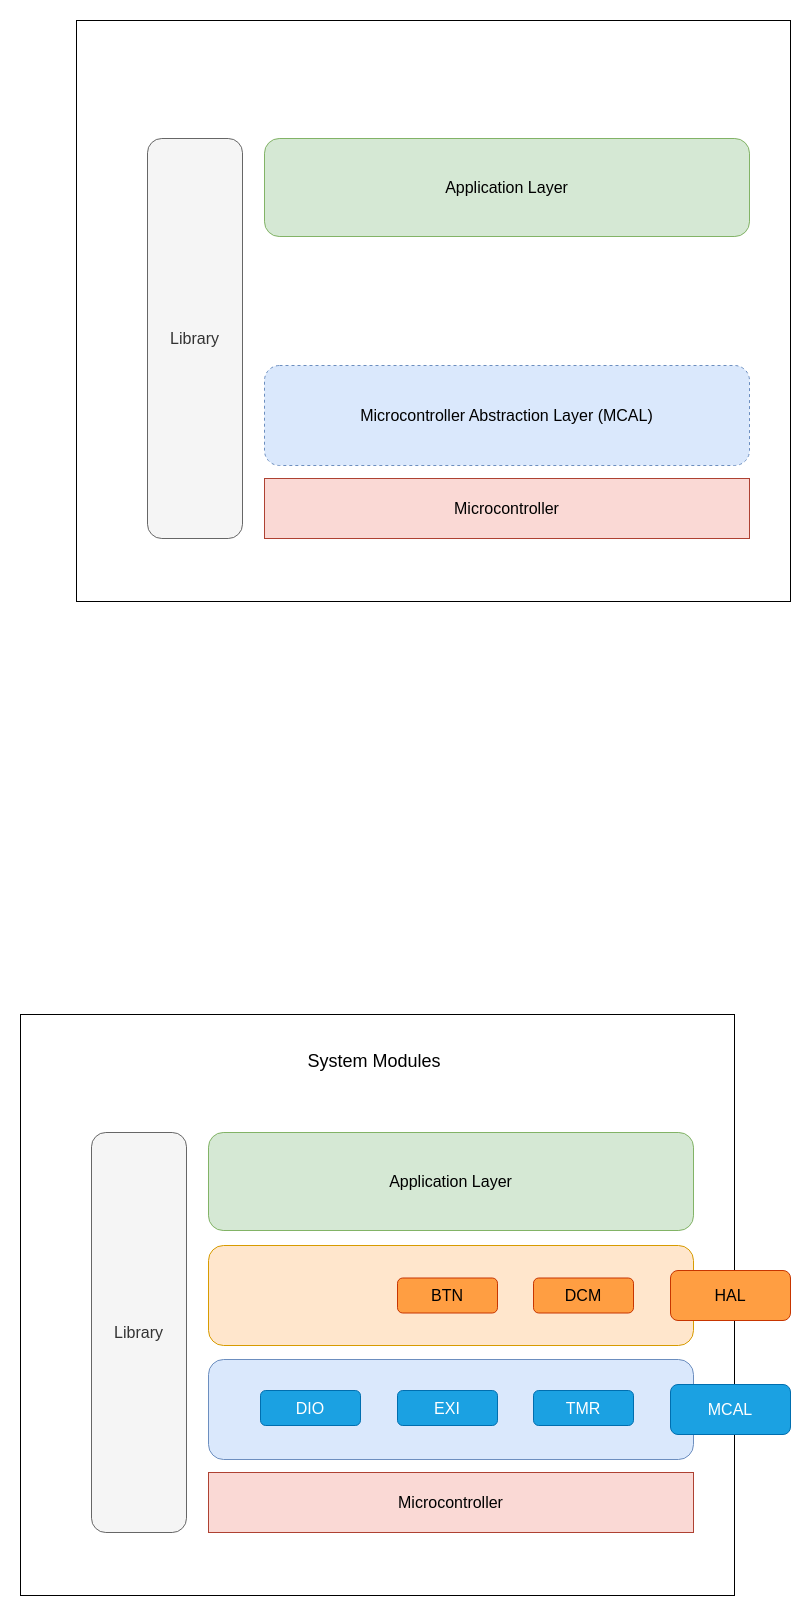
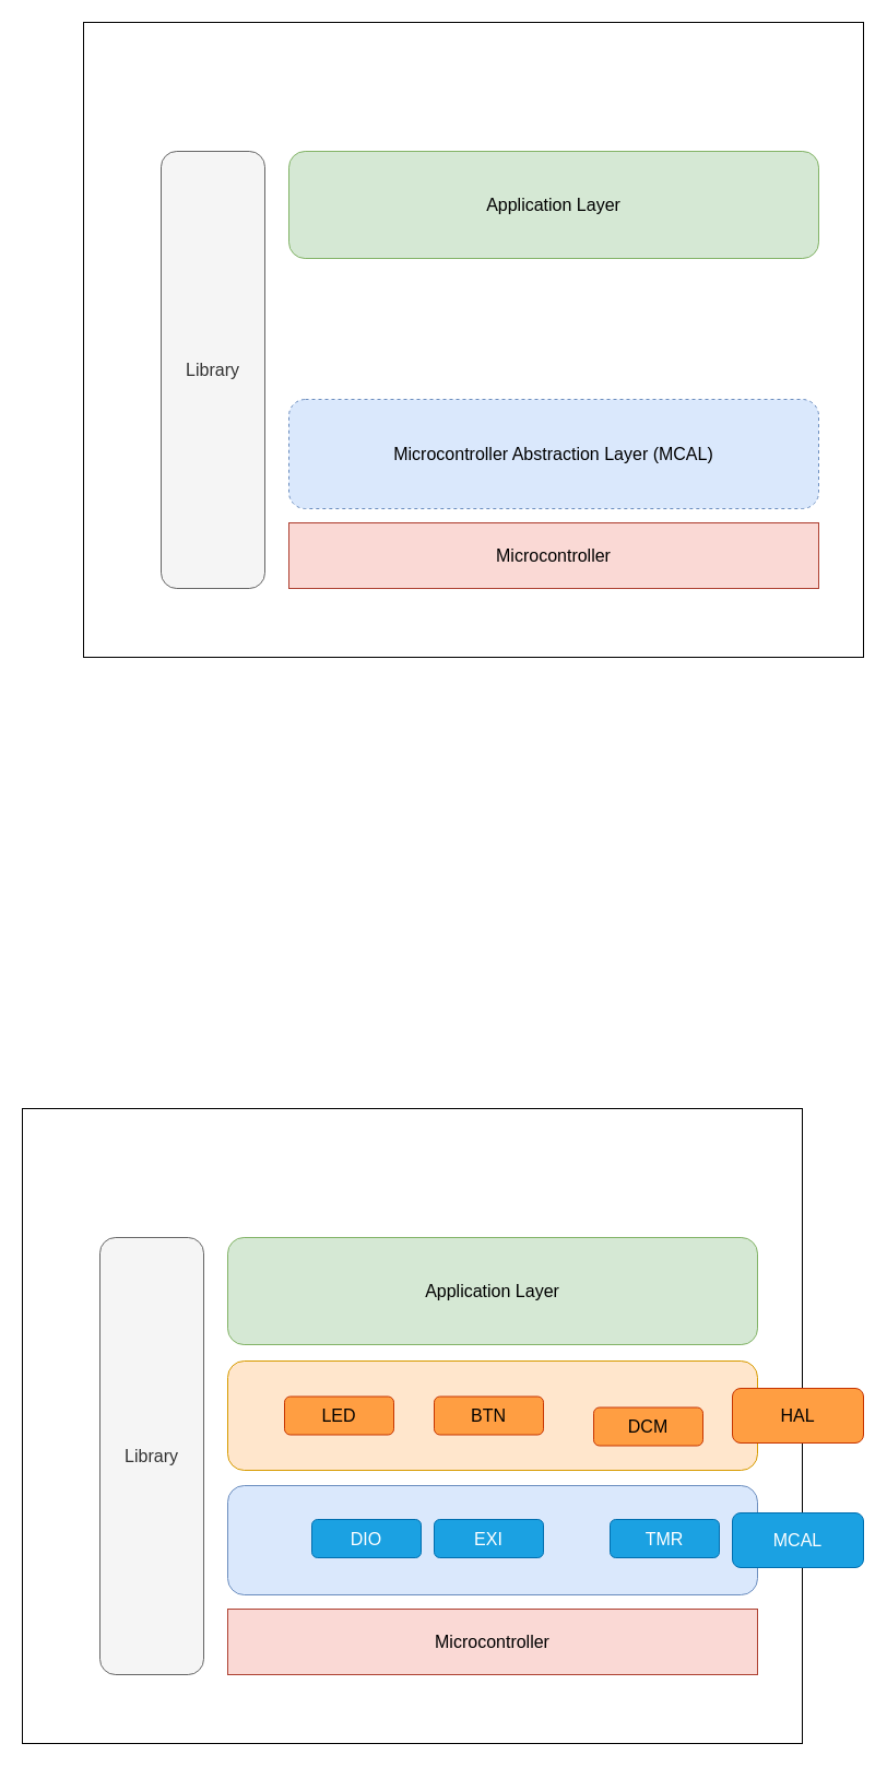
  <mxCell id="0" />
  <mxCell id="1" parent="0" />
  <mxCell id="2" value="" style="rounded=0;whiteSpace=wrap;html=1;fontSize=16;" vertex="1" parent="1"><mxGeometry x="76" y="20" width="714" height="581" as="geometry" /></mxCell>
  <mxCell id="3" value="Microcontroller Abstraction Layer (MCAL)" style="rounded=1;whiteSpace=wrap;html=1;fontSize=16;fillColor=#dae8fc;strokeColor=#6c8ebf;dashed=1;" vertex="1" parent="1"><mxGeometry x="264" y="365" width="485" height="100" as="geometry" /></mxCell>
  <mxCell id="4" value="Application Layer" style="rounded=1;whiteSpace=wrap;html=1;fontSize=16;fillColor=#d5e8d4;strokeColor=#82b366;" vertex="1" parent="1"><mxGeometry x="264" y="138" width="485" height="98" as="geometry" /></mxCell>
  <mxCell id="5" value="Library" style="rounded=1;whiteSpace=wrap;html=1;fontSize=16;fillColor=#f5f5f5;fontColor=#333333;strokeColor=#666666;" vertex="1" parent="1"><mxGeometry x="147" y="138" width="95" height="400" as="geometry" /></mxCell>
  <mxCell id="6" value="Microcontroller" style="rounded=0;whiteSpace=wrap;html=1;fontSize=16;fillColor=#fad9d5;strokeColor=#ae4132;" vertex="1" parent="1"><mxGeometry x="264" y="478" width="485" height="60" as="geometry" /></mxCell>
  <mxCell id="7" value="" style="rounded=0;whiteSpace=wrap;html=1;fontSize=16;" vertex="1" parent="1"><mxGeometry x="20" y="1014" width="714" height="581" as="geometry" /></mxCell>
  <mxCell id="8" value="" style="rounded=1;whiteSpace=wrap;html=1;fontSize=16;fillColor=#dae8fc;strokeColor=#6c8ebf;" vertex="1" parent="1"><mxGeometry x="208" y="1359" width="485" height="100" as="geometry" /></mxCell>
  <mxCell id="9" value="" style="rounded=1;whiteSpace=wrap;html=1;fontSize=16;fillColor=#ffe6cc;strokeColor=#d79b00;" vertex="1" parent="1"><mxGeometry x="208" y="1245" width="485" height="100" as="geometry" /></mxCell>
  <mxCell id="10" value="Application Layer" style="rounded=1;whiteSpace=wrap;html=1;fontSize=16;fillColor=#d5e8d4;strokeColor=#82b366;" vertex="1" parent="1"><mxGeometry x="208" y="1132" width="485" height="98" as="geometry" /></mxCell>
  <mxCell id="11" value="Library" style="rounded=1;whiteSpace=wrap;html=1;fontSize=16;fillColor=#f5f5f5;fontColor=#333333;strokeColor=#666666;" vertex="1" parent="1"><mxGeometry x="91" y="1132" width="95" height="400" as="geometry" /></mxCell>
- <mxCell id="12" value="&lt;font style=&quot;font-size: 18px;&quot;&gt;System Modules&lt;/font&gt;" style="text;html=1;strokeColor=none;fillColor=none;align=center;verticalAlign=middle;whiteSpace=wrap;rounded=0;fontSize=16;" vertex="1" parent="1"><mxGeometry x="249" y="1046" width="250" height="30" as="geometry" /></mxCell>
  <mxCell id="13" value="Microcontroller" style="rounded=0;whiteSpace=wrap;html=1;fontSize=16;fillColor=#fad9d5;strokeColor=#ae4132;" vertex="1" parent="1"><mxGeometry x="208" y="1472" width="485" height="60" as="geometry" /></mxCell>
+ <mxCell id="14" value="LED" style="rounded=1;whiteSpace=wrap;html=1;fontSize=16;fillColor=#ff9e42;fontColor=#000000;strokeColor=#C73500;" vertex="1" parent="1"><mxGeometry x="260" y="1277.5" width="100" height="35" as="geometry" /></mxCell>
  <mxCell id="15" value="HAL" style="rounded=1;whiteSpace=wrap;html=1;fontSize=16;fillColor=#ff9e42;fontColor=#000000;strokeColor=#C73500;" vertex="1" parent="1"><mxGeometry x="670" y="1270" width="120" height="50" as="geometry" /></mxCell>
  <mxCell id="16" value="BTN" style="rounded=1;whiteSpace=wrap;html=1;fontSize=16;fillColor=#ff9e42;fontColor=#000000;strokeColor=#C73500;" vertex="1" parent="1"><mxGeometry x="397" y="1277.5" width="100" height="35" as="geometry" /></mxCell>
- <mxCell id="17" value="DCM" style="rounded=1;whiteSpace=wrap;html=1;fontSize=16;fillColor=#ff9e42;fontColor=#000000;strokeColor=#C73500;" vertex="1" parent="1"><mxGeometry x="533" y="1277.5" width="100" height="35" as="geometry" /></mxCell>
+ <mxCell id="17" value="DCM" style="rounded=1;whiteSpace=wrap;html=1;fontSize=16;fillColor=#ff9e42;fontColor=#000000;strokeColor=#C73500;" vertex="1" parent="1"><mxGeometry x="543" y="1287.5" width="100" height="35" as="geometry" /></mxCell>
  <mxCell id="18" value="MCAL" style="rounded=1;whiteSpace=wrap;html=1;fontSize=16;fillColor=#1ba1e2;fontColor=#ffffff;strokeColor=#006EAF;" vertex="1" parent="1"><mxGeometry x="670" y="1384" width="120" height="50" as="geometry" /></mxCell>
- <mxCell id="19" value="DIO" style="rounded=1;whiteSpace=wrap;html=1;fontSize=16;fillColor=#1ba1e2;fontColor=#ffffff;strokeColor=#006EAF;" vertex="1" parent="1"><mxGeometry x="260" y="1390" width="100" height="35" as="geometry" /></mxCell>
- <mxCell id="20" value="TMR" style="rounded=1;whiteSpace=wrap;html=1;fontSize=16;fillColor=#1ba1e2;fontColor=#ffffff;strokeColor=#006EAF;" vertex="1" parent="1"><mxGeometry x="533" y="1390" width="100" height="35" as="geometry" /></mxCell>
+ <mxCell id="19" value="DIO" style="rounded=1;whiteSpace=wrap;html=1;fontSize=16;fillColor=#1ba1e2;fontColor=#ffffff;strokeColor=#006EAF;" vertex="1" parent="1"><mxGeometry x="285" y="1390" width="100" height="35" as="geometry" /></mxCell>
+ <mxCell id="20" value="TMR" style="rounded=1;whiteSpace=wrap;html=1;fontSize=16;fillColor=#1ba1e2;fontColor=#ffffff;strokeColor=#006EAF;" vertex="1" parent="1"><mxGeometry x="558" y="1390" width="100" height="35" as="geometry" /></mxCell>
  <mxCell id="21" value="EXI" style="rounded=1;whiteSpace=wrap;html=1;fontSize=16;fillColor=#1ba1e2;fontColor=#ffffff;strokeColor=#006EAF;" vertex="1" parent="1"><mxGeometry x="397" y="1390" width="100" height="35" as="geometry" /></mxCell>
  <mxCell id="22" style="edgeStyle=none;curved=1;rounded=0;orthogonalLoop=1;jettySize=auto;html=1;exitX=0.5;exitY=1;exitDx=0;exitDy=0;fontSize=12;startSize=8;endSize=8;" edge="1" parent="1" source="21" target="21"><mxGeometry relative="1" as="geometry" /></mxCell>
